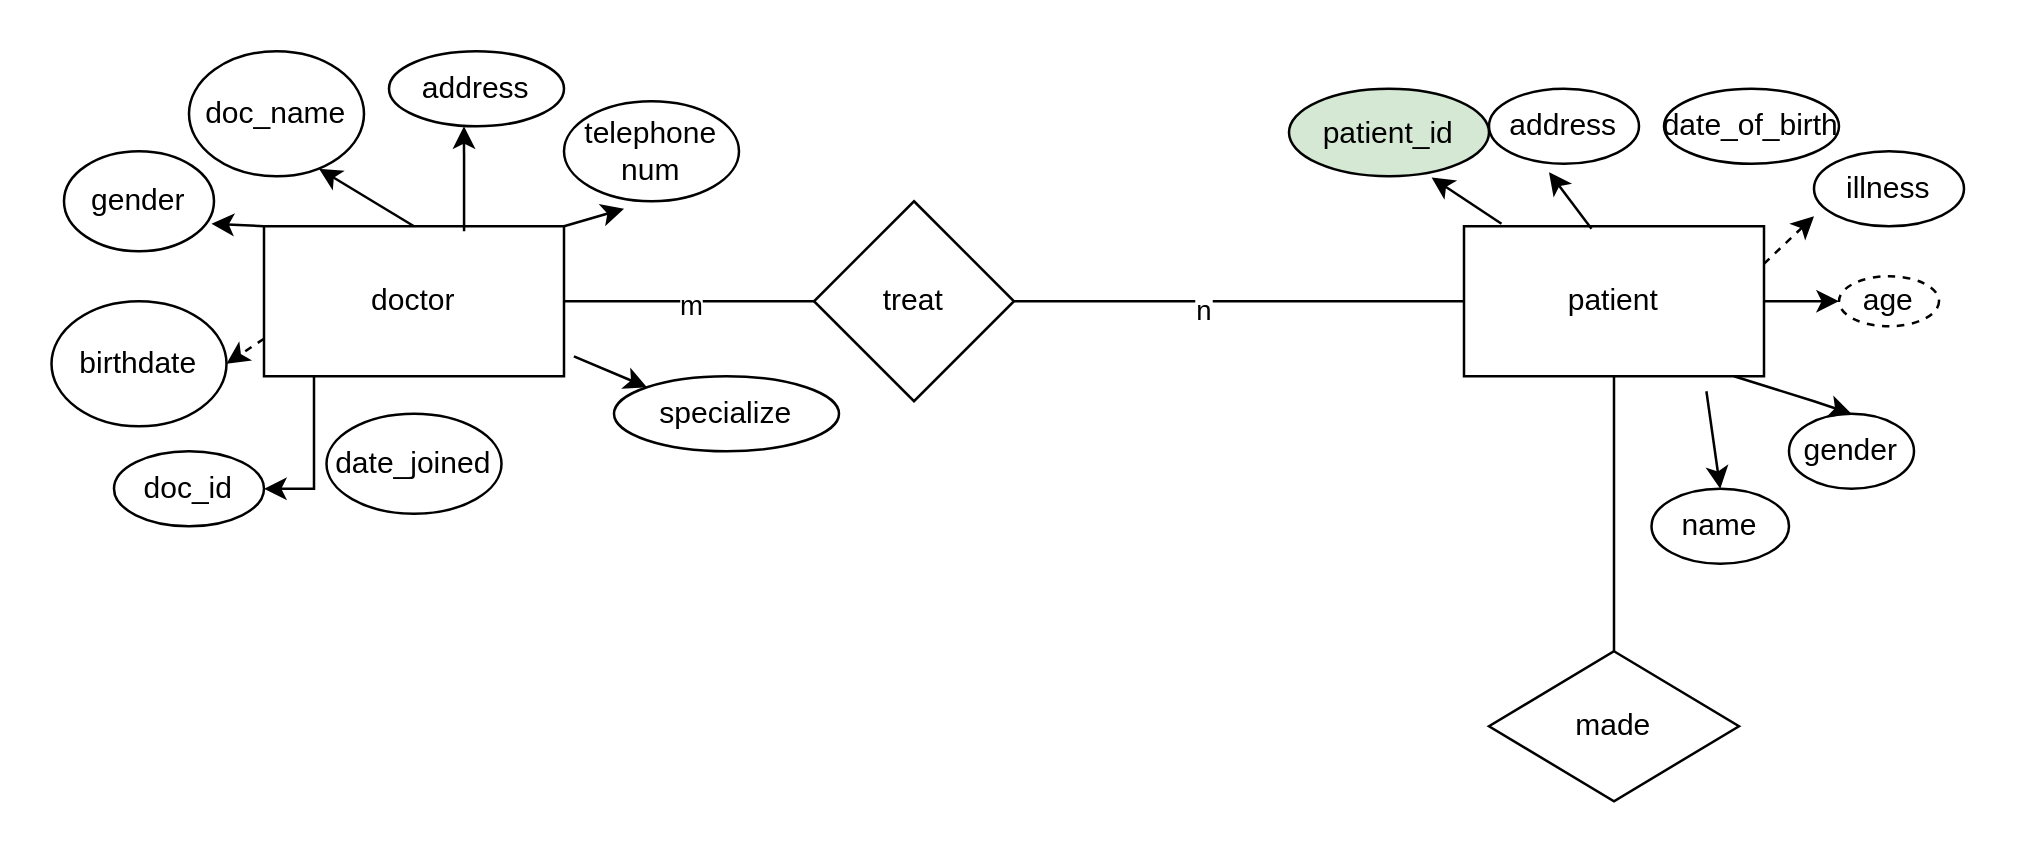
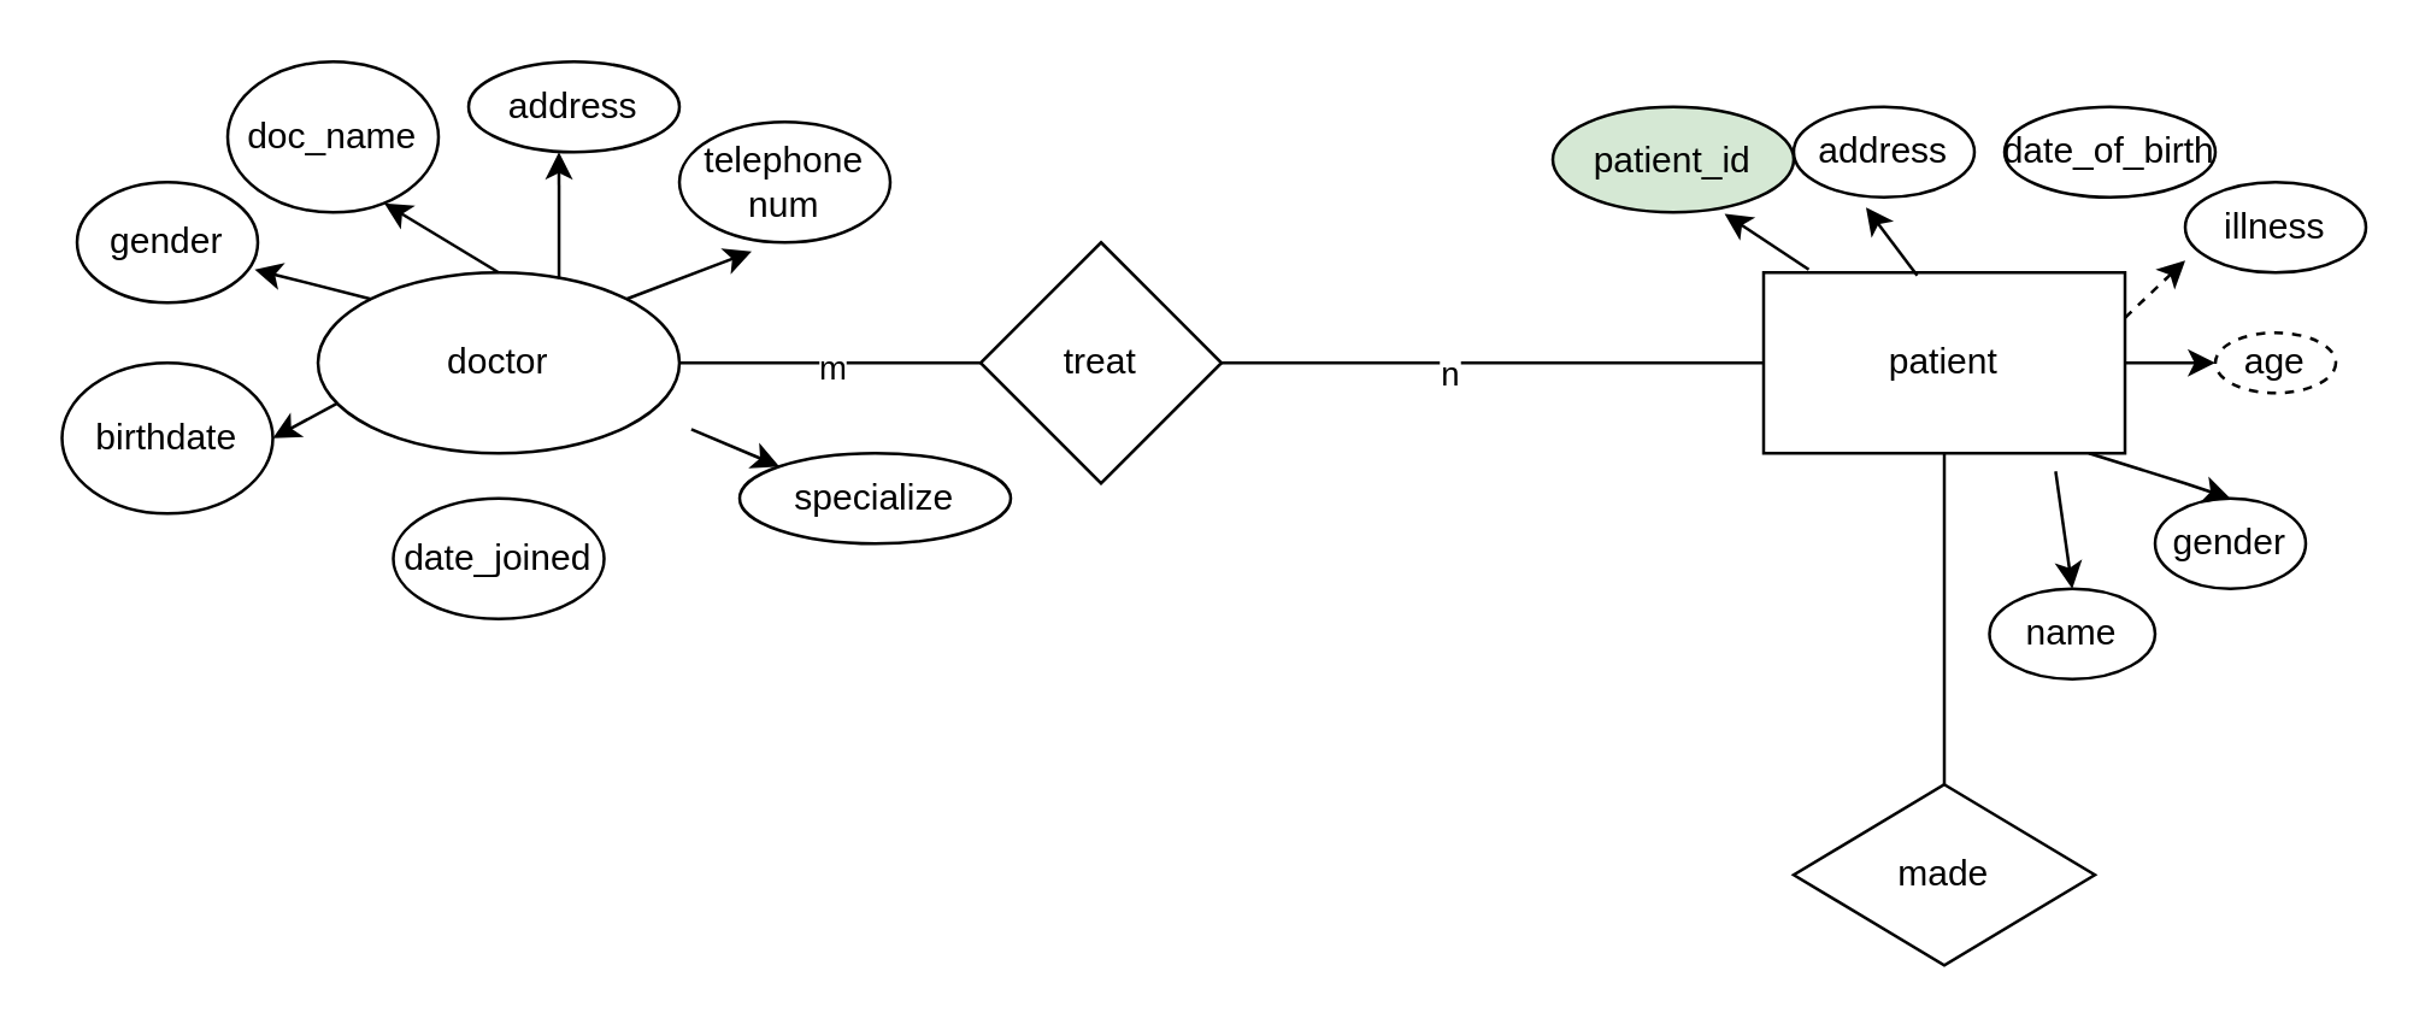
  <mxCell id="0" />
  <mxCell id="1" parent="0" />
- <mxCell id="2" value="" style="edgeStyle=orthogonalEdgeStyle;rounded=0;orthogonalLoop=1;jettySize=auto;html=1;" edge="1" parent="1" source="3" target="4"><mxGeometry relative="1" as="geometry"><Array as="points"><mxPoint x="125" y="195" /></Array></mxGeometry></mxCell>
- <mxCell id="3" value="doctor" style="rounded=0;whiteSpace=wrap;html=1;" vertex="1" parent="1"><mxGeometry x="105" y="90" width="120" height="60" as="geometry" /></mxCell>
- <mxCell id="4" value="doc_id" style="ellipse;whiteSpace=wrap;html=1;" vertex="1" parent="1"><mxGeometry x="45" y="180" width="60" height="30" as="geometry" /></mxCell>
+ <mxCell id="3" value="doctor" style="ellipse;whiteSpace=wrap;html=1;" vertex="1" parent="1"><mxGeometry x="105" y="90" width="120" height="60" as="geometry" /></mxCell>
  <mxCell id="5" value="specialize" style="ellipse;whiteSpace=wrap;html=1;" vertex="1" parent="1"><mxGeometry x="245" y="150" width="90" height="30" as="geometry" /></mxCell>
  <mxCell id="6" value="date_joined" style="ellipse;whiteSpace=wrap;html=1;" vertex="1" parent="1"><mxGeometry x="130" y="165" width="70" height="40" as="geometry" /></mxCell>
  <mxCell id="7" value="birthdate" style="ellipse;whiteSpace=wrap;html=1;" vertex="1" parent="1"><mxGeometry x="20" y="120" width="70" height="50" as="geometry" /></mxCell>
  <mxCell id="8" value="gender" style="ellipse;whiteSpace=wrap;html=1;" vertex="1" parent="1"><mxGeometry y="60" width="60" height="40" as="geometry" x="25" /></mxCell>
  <mxCell id="9" value="telephone num" style="ellipse;whiteSpace=wrap;html=1;" vertex="1" parent="1"><mxGeometry x="225" y="40" width="70" height="40" as="geometry" /></mxCell>
  <mxCell id="10" value="address" style="ellipse;whiteSpace=wrap;html=1;" vertex="1" parent="1"><mxGeometry x="155" y="20" width="70" height="30" as="geometry" /></mxCell>
  <mxCell id="11" value="doc_name" style="ellipse;whiteSpace=wrap;html=1;" vertex="1" parent="1"><mxGeometry x="75" y="20" width="70" height="50" as="geometry" /></mxCell>
  <mxCell id="12" value="" style="endArrow=classic;html=1;rounded=0;exitX=0.667;exitY=0.033;exitDx=0;exitDy=0;exitPerimeter=0;" edge="1" parent="1" source="3"><mxGeometry width="50" height="50" relative="1" as="geometry"><mxPoint x="135" y="100" as="sourcePoint" /><mxPoint x="185" y="50" as="targetPoint" /></mxGeometry></mxCell>
  <mxCell id="13" value="" style="endArrow=classic;html=1;rounded=0;entryX=0.743;entryY=0.94;entryDx=0;entryDy=0;entryPerimeter=0;exitX=0.5;exitY=0;exitDx=0;exitDy=0;" edge="1" parent="1" source="3" target="11"><mxGeometry width="50" height="50" relative="1" as="geometry"><mxPoint x="155" y="90" as="sourcePoint" /><mxPoint x="205" y="40" as="targetPoint" /></mxGeometry></mxCell>
  <mxCell id="14" value="" style="endArrow=classic;html=1;rounded=0;entryX=0.343;entryY=1.075;entryDx=0;entryDy=0;entryPerimeter=0;exitX=1;exitY=0;exitDx=0;exitDy=0;" edge="1" parent="1" source="3" target="9"><mxGeometry width="50" height="50" relative="1" as="geometry"><mxPoint x="425" y="330" as="sourcePoint" /><mxPoint x="475" y="280" as="targetPoint" /><Array as="points" /></mxGeometry></mxCell>
  <mxCell id="15" value="" style="endArrow=classic;html=1;rounded=0;entryX=0.983;entryY=0.725;entryDx=0;entryDy=0;entryPerimeter=0;exitX=0;exitY=0;exitDx=0;exitDy=0;" edge="1" parent="1" source="3" target="8"><mxGeometry width="50" height="50" relative="1" as="geometry"><mxPoint x="425" y="330" as="sourcePoint" /><mxPoint x="475" y="280" as="targetPoint" /></mxGeometry></mxCell>
- <mxCell id="16" value="" style="endArrow=classic;html=1;rounded=0;entryX=1;entryY=0.5;entryDx=0;entryDy=0;exitX=0;exitY=0.75;exitDx=0;exitDy=0;dashed=1;" edge="1" parent="1" source="3" target="7"><mxGeometry width="50" height="50" relative="1" as="geometry"><mxPoint x="425" y="330" as="sourcePoint" /><mxPoint x="475" y="280" as="targetPoint" /></mxGeometry></mxCell>
+ <mxCell id="16" value="" style="endArrow=classic;html=1;rounded=0;entryX=1;entryY=0.5;entryDx=0;entryDy=0;exitX=0;exitY=0.75;exitDx=0;exitDy=0;" edge="1" parent="1" source="3" target="7"><mxGeometry width="50" height="50" relative="1" as="geometry"><mxPoint x="425" y="330" as="sourcePoint" /><mxPoint x="475" y="280" as="targetPoint" /></mxGeometry></mxCell>
  <mxCell id="17" value="" style="endArrow=classic;html=1;rounded=0;entryX=0;entryY=0;entryDx=0;entryDy=0;exitX=1.033;exitY=0.867;exitDx=0;exitDy=0;exitPerimeter=0;" edge="1" parent="1" source="3" target="5"><mxGeometry width="50" height="50" relative="1" as="geometry"><mxPoint x="425" y="330" as="sourcePoint" /><mxPoint x="475" y="280" as="targetPoint" /></mxGeometry></mxCell>
  <mxCell id="18" value="patient&lt;br&gt;" style="rounded=0;whiteSpace=wrap;html=1;" vertex="1" parent="1"><mxGeometry x="585" y="90" width="120" height="60" as="geometry" /></mxCell>
  <mxCell id="19" value="treat" style="rhombus;whiteSpace=wrap;html=1;rounded=0;" vertex="1" parent="1"><mxGeometry x="325" y="80" width="80" height="80" as="geometry" /></mxCell>
  <mxCell id="20" value="" style="endArrow=none;html=1;rounded=0;exitX=1;exitY=0.5;exitDx=0;exitDy=0;" edge="1" parent="1" source="19"><mxGeometry width="50" height="50" relative="1" as="geometry"><mxPoint x="425" y="330" as="sourcePoint" /><mxPoint x="585" y="120" as="targetPoint" /></mxGeometry></mxCell>
  <mxCell id="21" value="n" style="edgeLabel;html=1;align=center;verticalAlign=middle;resizable=0;points=[];" vertex="1" connectable="0" parent="20"><mxGeometry x="-0.169" y="-3" relative="1" as="geometry"><mxPoint as="offset" /></mxGeometry></mxCell>
  <mxCell id="22" value="name" style="ellipse;whiteSpace=wrap;html=1;" vertex="1" parent="1"><mxGeometry x="660" y="195" width="55" height="30" as="geometry" /></mxCell>
  <mxCell id="23" value="gender" style="ellipse;whiteSpace=wrap;html=1;" vertex="1" parent="1"><mxGeometry x="715" y="165" width="50" height="30" as="geometry" /></mxCell>
  <mxCell id="24" value="illness" style="ellipse;whiteSpace=wrap;html=1;" vertex="1" parent="1"><mxGeometry x="725" y="60" width="60" height="30" as="geometry" /></mxCell>
  <mxCell id="25" value="date_of_birth" style="ellipse;whiteSpace=wrap;html=1;" vertex="1" parent="1"><mxGeometry x="665" y="35" width="70" height="30" as="geometry" /></mxCell>
  <mxCell id="26" value="address&lt;br&gt;" style="ellipse;whiteSpace=wrap;html=1;" vertex="1" parent="1"><mxGeometry x="595" y="35" width="60" height="30" as="geometry" /></mxCell>
  <mxCell id="27" value="patient_id&lt;br&gt;" style="ellipse;whiteSpace=wrap;html=1;fillColor=#d5e8d4;" vertex="1" parent="1"><mxGeometry x="515" y="35" width="80" height="35" as="geometry" /></mxCell>
  <mxCell id="28" style="edgeStyle=orthogonalEdgeStyle;rounded=0;orthogonalLoop=1;jettySize=auto;html=1;exitX=0.5;exitY=1;exitDx=0;exitDy=0;" edge="1" parent="1" source="27" target="27"><mxGeometry relative="1" as="geometry" /></mxCell>
  <mxCell id="29" value="" style="endArrow=classic;html=1;rounded=0;entryX=0.713;entryY=1.014;entryDx=0;entryDy=0;entryPerimeter=0;exitX=0.125;exitY=-0.017;exitDx=0;exitDy=0;exitPerimeter=0;" edge="1" parent="1" source="18" target="27"><mxGeometry width="50" height="50" relative="1" as="geometry"><mxPoint x="425" y="330" as="sourcePoint" /><mxPoint x="475" y="280" as="targetPoint" /></mxGeometry></mxCell>
  <mxCell id="30" value="" style="endArrow=classic;html=1;rounded=0;entryX=0.4;entryY=1.113;entryDx=0;entryDy=0;entryPerimeter=0;exitX=0.425;exitY=0.017;exitDx=0;exitDy=0;exitPerimeter=0;" edge="1" parent="1" source="18" target="26"><mxGeometry width="50" height="50" relative="1" as="geometry"><mxPoint x="425" y="330" as="sourcePoint" /><mxPoint x="475" y="280" as="targetPoint" /></mxGeometry></mxCell>
  <mxCell id="31" value="" style="endArrow=classic;html=1;rounded=0;entryX=0;entryY=0.867;entryDx=0;entryDy=0;entryPerimeter=0;exitX=1;exitY=0.25;exitDx=0;exitDy=0;dashed=1;" edge="1" parent="1" source="18" target="24"><mxGeometry width="50" height="50" relative="1" as="geometry"><mxPoint x="425" y="330" as="sourcePoint" /><mxPoint x="475" y="280" as="targetPoint" /></mxGeometry></mxCell>
  <mxCell id="32" value="age" style="ellipse;whiteSpace=wrap;html=1;align=center;dashed=1;" vertex="1" parent="1"><mxGeometry x="735" y="110" width="40" height="20" as="geometry" /></mxCell>
  <mxCell id="33" value="" style="endArrow=classic;html=1;rounded=0;entryX=0;entryY=0.5;entryDx=0;entryDy=0;exitX=1;exitY=0.5;exitDx=0;exitDy=0;" edge="1" parent="1" source="18" target="32"><mxGeometry width="50" height="50" relative="1" as="geometry"><mxPoint x="425" y="330" as="sourcePoint" /><mxPoint x="475" y="280" as="targetPoint" /></mxGeometry></mxCell>
  <mxCell id="34" value="" style="endArrow=classic;html=1;rounded=0;exitX=0.9;exitY=1;exitDx=0;exitDy=0;exitPerimeter=0;entryX=0.5;entryY=0;entryDx=0;entryDy=0;" edge="1" parent="1" source="18" target="23"><mxGeometry width="50" height="50" relative="1" as="geometry"><mxPoint x="695" y="160" as="sourcePoint" /><mxPoint x="735" y="150" as="targetPoint" /><Array as="points"><mxPoint x="725" y="160" /></Array></mxGeometry></mxCell>
  <mxCell id="35" value="" style="endArrow=classic;html=1;rounded=0;entryX=0.5;entryY=0;entryDx=0;entryDy=0;exitX=0.808;exitY=1.1;exitDx=0;exitDy=0;exitPerimeter=0;" edge="1" parent="1" source="18" target="22"><mxGeometry width="50" height="50" relative="1" as="geometry"><mxPoint x="425" y="330" as="sourcePoint" /><mxPoint x="475" y="280" as="targetPoint" /></mxGeometry></mxCell>
  <mxCell id="36" value="" style="endArrow=none;html=1;rounded=0;exitX=1;exitY=0.5;exitDx=0;exitDy=0;entryX=0;entryY=0.5;entryDx=0;entryDy=0;" edge="1" parent="1" source="3" target="19"><mxGeometry width="50" height="50" relative="1" as="geometry"><mxPoint x="425" y="330" as="sourcePoint" /><mxPoint x="475" y="280" as="targetPoint" /></mxGeometry></mxCell>
  <mxCell id="37" value="m" style="edgeLabel;html=1;align=center;verticalAlign=middle;resizable=0;points=[];" vertex="1" connectable="0" parent="36"><mxGeometry y="-1" relative="1" as="geometry"><mxPoint as="offset" /></mxGeometry></mxCell>
  <mxCell id="38" value="" style="endArrow=none;html=1;rounded=0;entryX=0.5;entryY=1;entryDx=0;entryDy=0;" edge="1" parent="1" target="18"><mxGeometry width="50" height="50" relative="1" as="geometry"><mxPoint x="645" y="260" as="sourcePoint" /><mxPoint x="475" y="280" as="targetPoint" /></mxGeometry></mxCell>
  <mxCell id="39" value="made" style="shape=rhombus;perimeter=rhombusPerimeter;whiteSpace=wrap;html=1;align=center;" vertex="1" parent="1"><mxGeometry x="595" y="260" width="100" height="60" as="geometry" /></mxCell>
